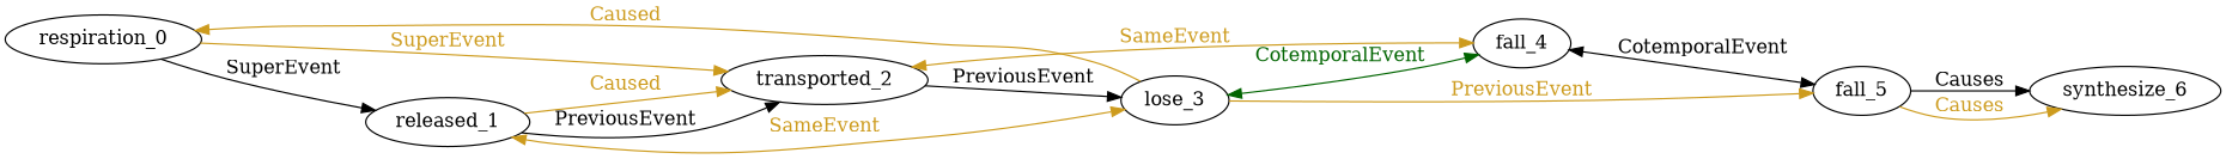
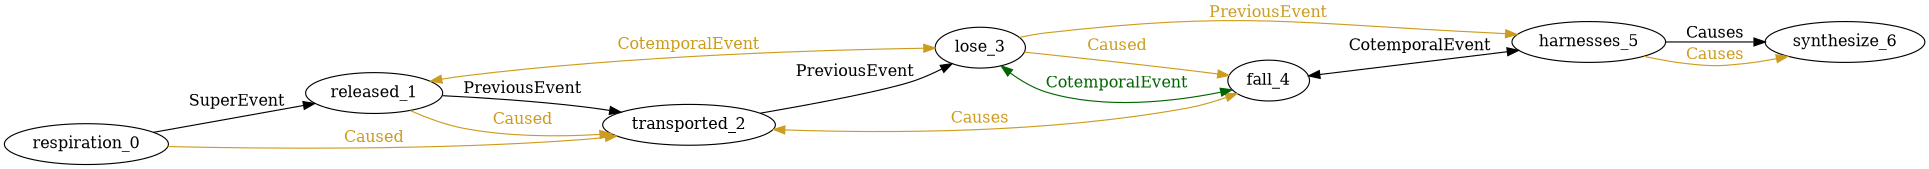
  digraph {
    rankdir=LR
    edge [color=goldenrod3 fontcolor=goldenrod3]
    n1 [label=respiration_0]
    n2 [label=released_1]
    n3 [label=transported_2]
    n4 [label=lose_3]
    n5 [label=fall_4]
-   n6 [label=fall_5]
+   n6 [label=harnesses_5]
    n7 [label=synthesize_6]
    n1 -> n2 [color=Black fontcolor=black label=SuperEvent]
-   n1 -> n3 [label=SuperEvent]
+   n1 -> n3 [label=Caused]
    n2 -> n3 [color=Black fontcolor=black label=PreviousEvent]
    n2 -> n3 [label=Caused]
-   n2 -> n4 [dir=both label=SameEvent]
+   n2 -> n4 [dir=both label=CotemporalEvent]
    n3 -> n4 [color=Black fontcolor=black label=PreviousEvent]
-   n3 -> n5 [dir=both label=SameEvent]
-   n4 -> n1 [label=Caused]
+   n3 -> n5 [dir=both label=Causes]
+   n4 -> n5 [label=Caused]
    n4 -> n5 [color=darkgreen dir=both fontcolor=darkgreen label=CotemporalEvent]
    n4 -> n6 [label=PreviousEvent]
    n5 -> n6 [color=Black dir=both fontcolor=black label=CotemporalEvent]
    n6 -> n7 [color=Black fontcolor=black label=Causes]
    n6 -> n7 [label=Causes]
  }
